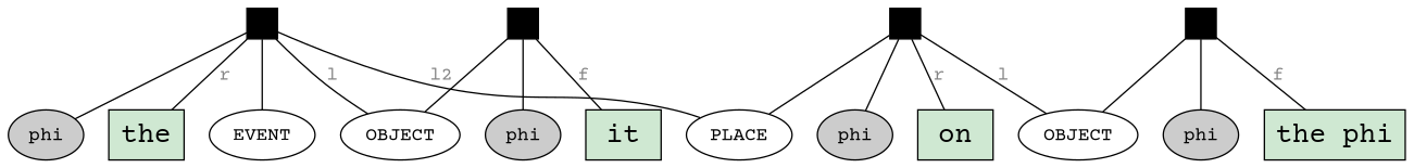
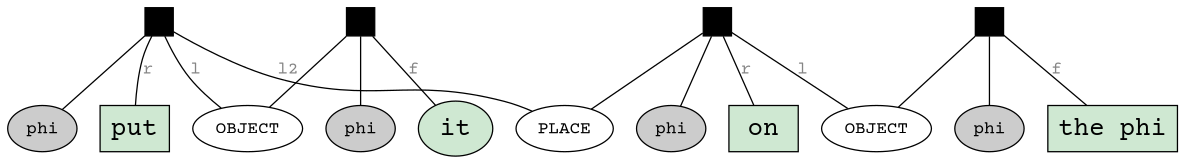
  graph {
    fontname="Courier Prime"
    node [fontname="Courier Prime" style=filled]
    edge [fontcolor="#858585" fontname="Courier Prime"]
-   n1 [label=EVENT style=""]
    n2 [fillcolor="#CCCCCC" label=phi]
-   n3 [fillcolor="#CFE8D2" fontsize=20 label=the shape=box]
+   n3 [fillcolor="#CFE8D2" fontsize=20 label=put shape=box]
    n4 [label=OBJECT style=""]
    n5 [fillcolor="#CCCCCC" label=phi]
-   n6 [fillcolor="#CFE8D2" fontsize=20 label=it shape=box]
+   n6 [fillcolor="#CFE8D2" fontsize=20 label=it shape=ellipse]
    n7 [label=PLACE style=""]
    n8 [fillcolor="#CCCCCC" label=phi]
    n9 [fillcolor="#CFE8D2" fontsize=20 label=on shape=box]
    n10 [label=OBJECT style=""]
    n11 [fillcolor="#CCCCCC" label=phi]
    n12 [fillcolor="#CFE8D2" fontsize=20 label="the phi" shape=box]
    10 [fillcolor="#000000" fixedsize=true height=0.3 shape=box width=0.3]
    14 [fillcolor="#000000" fixedsize=true height=0.3 shape=box width=0.3]
    18 [fillcolor="#000000" fixedsize=true height=0.3 shape=box width=0.3]
    22 [fillcolor="#000000" fixedsize=true height=0.3 shape=box width=0.3]
-   10 -- n1 [label=" "]
    10 -- n2 [label=" "]
    10 -- n3 [label=r]
    10 -- n4 [label=l]
    10 -- n7 [label=l2]
    14 -- n4 [label=" "]
    14 -- n5 [label=" "]
    14 -- n6 [label=f]
    18 -- n7 [label=" "]
    18 -- n8 [label=" "]
    18 -- n9 [label=r]
    18 -- n10 [label=l]
    22 -- n10 [label=" "]
    22 -- n11 [label=" "]
    22 -- n12 [label=f]
  }
